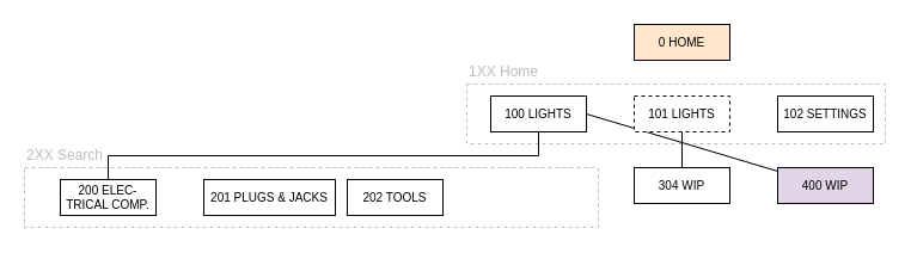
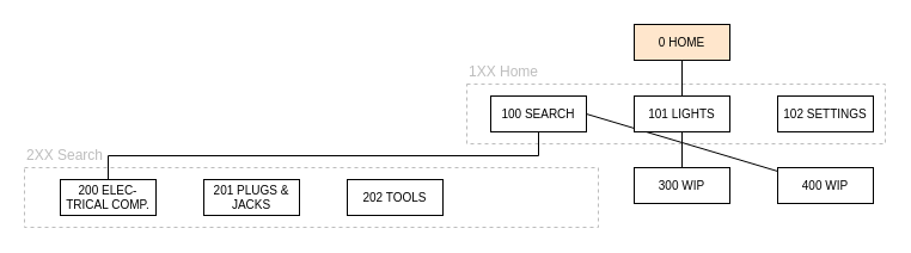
  <mxCell id="0" />
  <mxCell id="1" parent="0" />
  <mxCell id="2" value="" style="rounded=0;whiteSpace=wrap;html=1;fillColor=none;dashed=1;strokeColor=#BDBDBD;" vertex="1" parent="1"><mxGeometry x="390" y="70" width="350" height="50" as="geometry" /></mxCell>
  <mxCell id="3" value="0 HOME" style="rounded=0;whiteSpace=wrap;html=1;fontSize=10;fillColor=#ffe6cc;" vertex="1" parent="1"><mxGeometry x="530" y="20" width="80" height="30" as="geometry" /></mxCell>
- <mxCell id="4" value="100 LIGHTS" style="rounded=0;whiteSpace=wrap;html=1;fontSize=10;" vertex="1" parent="1"><mxGeometry x="410" y="80" width="80" height="30" as="geometry" /></mxCell>
+ <mxCell id="4" value="100 SEARCH" style="rounded=0;whiteSpace=wrap;html=1;fontSize=10;" vertex="1" parent="1"><mxGeometry x="410" y="80" width="80" height="30" as="geometry" /></mxCell>
  <mxCell id="5" value="102 SETTINGS" style="rounded=0;whiteSpace=wrap;html=1;fontSize=10;" vertex="1" parent="1"><mxGeometry x="650" y="80" width="80" height="30" as="geometry" /></mxCell>
+ <mxCell id="6" value="" style="endArrow=none;html=1;rounded=0;entryX=0.5;entryY=1;entryDx=0;entryDy=0;exitX=0.5;exitY=0;exitDx=0;exitDy=0;" edge="1" parent="1" source="8" target="3"><mxGeometry width="50" height="50" relative="1" as="geometry"><mxPoint x="580" y="90" as="sourcePoint" /><mxPoint x="630" y="40" as="targetPoint" /></mxGeometry></mxCell>
  <mxCell id="7" value="" style="endArrow=none;html=1;rounded=0;exitX=1;exitY=0.5;exitDx=0;exitDy=0;" edge="1" parent="1" source="4" target="16"><mxGeometry width="50" height="50" relative="1" as="geometry"><mxPoint x="580" y="90" as="sourcePoint" /><mxPoint x="630" y="40" as="targetPoint" /></mxGeometry></mxCell>
- <mxCell id="8" value="101 LIGHTS" style="rounded=0;whiteSpace=wrap;html=1;fontSize=10;dashed=1;" vertex="1" parent="1"><mxGeometry x="530" y="80" width="80" height="30" as="geometry" /></mxCell>
+ <mxCell id="8" value="101 LIGHTS" style="rounded=0;whiteSpace=wrap;html=1;fontSize=10;" vertex="1" parent="1"><mxGeometry x="530" y="80" width="80" height="30" as="geometry" /></mxCell>
  <mxCell id="9" value="1XX Home" style="text;html=1;strokeColor=none;fillColor=none;align=left;verticalAlign=middle;whiteSpace=wrap;rounded=0;fontColor=#BDBDBD;" vertex="1" parent="1"><mxGeometry x="390" y="50" width="70" height="20" as="geometry" /></mxCell>
  <mxCell id="10" value="200 ELEC-TRICAL COMP." style="rounded=0;whiteSpace=wrap;html=1;fontSize=10;" vertex="1" parent="1"><mxGeometry x="50" y="150" width="80" height="30" as="geometry" /></mxCell>
- <mxCell id="11" value="201 PLUGS &amp;amp; JACKS" style="rounded=0;whiteSpace=wrap;html=1;fontSize=10;" vertex="1" parent="1"><mxGeometry x="170" y="150" width="110" height="30" as="geometry" /></mxCell>
+ <mxCell id="11" value="201 PLUGS &amp;amp; JACKS" style="rounded=0;whiteSpace=wrap;html=1;fontSize=10;" vertex="1" parent="1"><mxGeometry x="170" y="150" width="80" height="30" as="geometry" /></mxCell>
  <mxCell id="12" value="202 TOOLS" style="rounded=0;whiteSpace=wrap;html=1;fontSize=10;" vertex="1" parent="1"><mxGeometry x="290" y="150" width="80" height="30" as="geometry" /></mxCell>
  <mxCell id="13" value="" style="endArrow=none;html=1;rounded=0;entryX=0.5;entryY=1;entryDx=0;entryDy=0;exitX=0.5;exitY=0;exitDx=0;exitDy=0;" edge="1" parent="1" source="10" target="4"><mxGeometry width="50" height="50" relative="1" as="geometry"><mxPoint x="90" y="130" as="sourcePoint" /><mxPoint x="410" y="70" as="targetPoint" /><Array as="points"><mxPoint x="90" y="130" /><mxPoint x="450" y="130" /></Array></mxGeometry></mxCell>
- <mxCell id="14" value="304 WIP" style="rounded=0;whiteSpace=wrap;html=1;fontSize=10;" vertex="1" parent="1"><mxGeometry x="530" y="140" width="80" height="30" as="geometry" /></mxCell>
+ <mxCell id="14" value="300 WIP" style="rounded=0;whiteSpace=wrap;html=1;fontSize=10;" vertex="1" parent="1"><mxGeometry x="530" y="140" width="80" height="30" as="geometry" /></mxCell>
  <mxCell id="15" value="" style="endArrow=none;html=1;rounded=0;exitX=0.5;exitY=1;exitDx=0;exitDy=0;entryX=0.5;entryY=0;entryDx=0;entryDy=0;" edge="1" parent="1" source="8" target="14"><mxGeometry width="50" height="50" relative="1" as="geometry"><mxPoint x="530" y="130" as="sourcePoint" /><mxPoint x="580" y="80" as="targetPoint" /></mxGeometry></mxCell>
- <mxCell id="16" value="400 WIP" style="rounded=0;whiteSpace=wrap;html=1;fontSize=10;fillColor=#e1d5e7;" vertex="1" parent="1"><mxGeometry x="650" y="140" width="80" height="30" as="geometry" /></mxCell>
+ <mxCell id="16" value="400 WIP" style="rounded=0;whiteSpace=wrap;html=1;fontSize=10;" vertex="1" parent="1"><mxGeometry x="650" y="140" width="80" height="30" as="geometry" /></mxCell>
  <mxCell id="17" value="" style="rounded=0;whiteSpace=wrap;html=1;fillColor=none;dashed=1;strokeColor=#BDBDBD;" vertex="1" parent="1"><mxGeometry x="20" y="140" width="480" height="50" as="geometry" /></mxCell>
  <mxCell id="18" value="2XX Search" style="text;html=1;strokeColor=none;fillColor=none;align=left;verticalAlign=middle;whiteSpace=wrap;rounded=0;fontColor=#BDBDBD;" vertex="1" parent="1"><mxGeometry x="20" y="120" width="70" height="20" as="geometry" /></mxCell>
